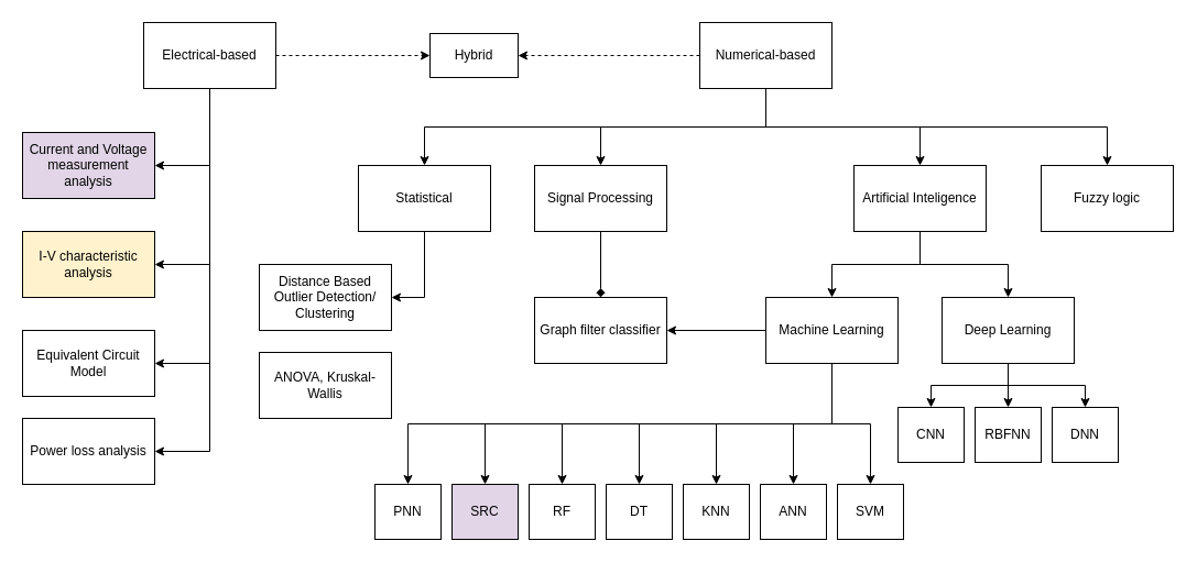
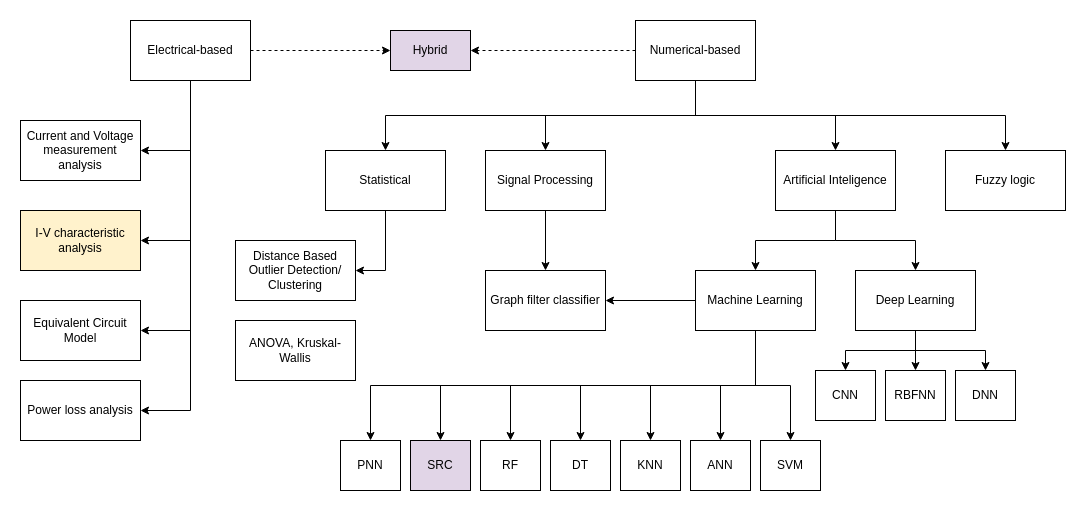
  <mxCell id="0" />
  <mxCell id="1" parent="0" />
  <mxCell id="2" style="edgeStyle=orthogonalEdgeStyle;rounded=0;orthogonalLoop=1;jettySize=auto;html=1;exitX=0.5;exitY=1;exitDx=0;exitDy=0;entryX=0.5;entryY=0;entryDx=0;entryDy=0;" edge="1" parent="1" source="7" target="16"><mxGeometry relative="1" as="geometry" /></mxCell>
  <mxCell id="3" style="edgeStyle=orthogonalEdgeStyle;rounded=0;orthogonalLoop=1;jettySize=auto;html=1;exitX=0.5;exitY=1;exitDx=0;exitDy=0;entryX=0.5;entryY=0;entryDx=0;entryDy=0;" edge="1" parent="1" source="7" target="35"><mxGeometry relative="1" as="geometry" /></mxCell>
  <mxCell id="4" style="edgeStyle=orthogonalEdgeStyle;rounded=0;orthogonalLoop=1;jettySize=auto;html=1;exitX=0.5;exitY=1;exitDx=0;exitDy=0;entryX=0.5;entryY=0;entryDx=0;entryDy=0;" edge="1" parent="1" source="7" target="33"><mxGeometry relative="1" as="geometry" /></mxCell>
  <mxCell id="5" style="edgeStyle=orthogonalEdgeStyle;rounded=0;orthogonalLoop=1;jettySize=auto;html=1;exitX=0.5;exitY=1;exitDx=0;exitDy=0;entryX=0.5;entryY=0;entryDx=0;entryDy=0;" edge="1" parent="1" source="7" target="50"><mxGeometry relative="1" as="geometry" /></mxCell>
  <mxCell id="6" style="edgeStyle=orthogonalEdgeStyle;rounded=0;orthogonalLoop=1;jettySize=auto;html=1;exitX=0;exitY=0.5;exitDx=0;exitDy=0;entryX=1;entryY=0.5;entryDx=0;entryDy=0;dashed=1;" edge="1" parent="1" source="7" target="51"><mxGeometry relative="1" as="geometry" /></mxCell>
  <mxCell id="7" value="Numerical-based" style="rounded=0;whiteSpace=wrap;html=1;" parent="1" vertex="1"><mxGeometry x="635" y="20" width="120" height="60" as="geometry" /></mxCell>
  <mxCell id="8" style="edgeStyle=orthogonalEdgeStyle;rounded=0;orthogonalLoop=1;jettySize=auto;html=1;exitX=0.5;exitY=1;exitDx=0;exitDy=0;entryX=1;entryY=0.5;entryDx=0;entryDy=0;" edge="1" parent="1" source="13" target="30"><mxGeometry relative="1" as="geometry" /></mxCell>
  <mxCell id="9" style="edgeStyle=orthogonalEdgeStyle;rounded=0;orthogonalLoop=1;jettySize=auto;html=1;exitX=0.5;exitY=1;exitDx=0;exitDy=0;entryX=1;entryY=0.5;entryDx=0;entryDy=0;" edge="1" parent="1" source="13" target="31"><mxGeometry relative="1" as="geometry" /></mxCell>
  <mxCell id="10" style="edgeStyle=orthogonalEdgeStyle;rounded=0;orthogonalLoop=1;jettySize=auto;html=1;exitX=0.5;exitY=1;exitDx=0;exitDy=0;entryX=1;entryY=0.5;entryDx=0;entryDy=0;" edge="1" parent="1" source="13" target="44"><mxGeometry relative="1" as="geometry" /></mxCell>
  <mxCell id="11" style="edgeStyle=orthogonalEdgeStyle;rounded=0;orthogonalLoop=1;jettySize=auto;html=1;exitX=0.5;exitY=1;exitDx=0;exitDy=0;entryX=1;entryY=0.5;entryDx=0;entryDy=0;" edge="1" parent="1" source="13" target="48"><mxGeometry relative="1" as="geometry" /></mxCell>
  <mxCell id="12" style="edgeStyle=orthogonalEdgeStyle;rounded=0;orthogonalLoop=1;jettySize=auto;html=1;exitX=1;exitY=0.5;exitDx=0;exitDy=0;entryX=0;entryY=0.5;entryDx=0;entryDy=0;dashed=1;" edge="1" parent="1" source="13" target="51"><mxGeometry relative="1" as="geometry" /></mxCell>
  <mxCell id="13" value="Electrical-based" style="rounded=0;whiteSpace=wrap;html=1;" vertex="1" parent="1"><mxGeometry x="130" y="20" width="120" height="60" as="geometry" /></mxCell>
  <mxCell id="14" style="edgeStyle=orthogonalEdgeStyle;rounded=0;orthogonalLoop=1;jettySize=auto;html=1;exitX=0.5;exitY=1;exitDx=0;exitDy=0;entryX=0.5;entryY=0;entryDx=0;entryDy=0;" edge="1" parent="1" source="16" target="25"><mxGeometry relative="1" as="geometry" /></mxCell>
  <mxCell id="15" style="edgeStyle=orthogonalEdgeStyle;rounded=0;orthogonalLoop=1;jettySize=auto;html=1;exitX=0.5;exitY=1;exitDx=0;exitDy=0;entryX=0.5;entryY=0;entryDx=0;entryDy=0;" edge="1" parent="1" source="16" target="29"><mxGeometry relative="1" as="geometry" /></mxCell>
  <mxCell id="16" value="Artificial Inteligence" style="rounded=0;whiteSpace=wrap;html=1;" vertex="1" parent="1"><mxGeometry x="775" y="150" width="120" height="60" as="geometry" /></mxCell>
  <mxCell id="17" style="edgeStyle=orthogonalEdgeStyle;rounded=0;orthogonalLoop=1;jettySize=auto;html=1;exitX=0.5;exitY=1;exitDx=0;exitDy=0;entryX=0.5;entryY=0;entryDx=0;entryDy=0;" edge="1" parent="1" source="25" target="43"><mxGeometry relative="1" as="geometry" /></mxCell>
  <mxCell id="18" style="edgeStyle=orthogonalEdgeStyle;rounded=0;orthogonalLoop=1;jettySize=auto;html=1;exitX=0.5;exitY=1;exitDx=0;exitDy=0;entryX=0.5;entryY=0;entryDx=0;entryDy=0;" edge="1" parent="1" source="25" target="47"><mxGeometry relative="1" as="geometry" /></mxCell>
  <mxCell id="19" style="edgeStyle=orthogonalEdgeStyle;rounded=0;orthogonalLoop=1;jettySize=auto;html=1;exitX=0.5;exitY=1;exitDx=0;exitDy=0;entryX=0.5;entryY=0;entryDx=0;entryDy=0;" edge="1" parent="1" source="25" target="46"><mxGeometry relative="1" as="geometry" /></mxCell>
  <mxCell id="20" style="edgeStyle=orthogonalEdgeStyle;rounded=0;orthogonalLoop=1;jettySize=auto;html=1;exitX=0.5;exitY=1;exitDx=0;exitDy=0;entryX=0.5;entryY=0;entryDx=0;entryDy=0;" edge="1" parent="1" source="25" target="37"><mxGeometry relative="1" as="geometry" /></mxCell>
  <mxCell id="21" style="edgeStyle=orthogonalEdgeStyle;rounded=0;orthogonalLoop=1;jettySize=auto;html=1;exitX=0.5;exitY=1;exitDx=0;exitDy=0;entryX=0.5;entryY=0;entryDx=0;entryDy=0;" edge="1" parent="1" source="25" target="38"><mxGeometry relative="1" as="geometry" /></mxCell>
  <mxCell id="22" style="edgeStyle=orthogonalEdgeStyle;rounded=0;orthogonalLoop=1;jettySize=auto;html=1;exitX=0.5;exitY=1;exitDx=0;exitDy=0;entryX=0.5;entryY=0;entryDx=0;entryDy=0;" edge="1" parent="1" source="25" target="45"><mxGeometry relative="1" as="geometry" /></mxCell>
  <mxCell id="23" style="edgeStyle=orthogonalEdgeStyle;rounded=0;orthogonalLoop=1;jettySize=auto;html=1;exitX=0.5;exitY=1;exitDx=0;exitDy=0;entryX=0.5;entryY=0;entryDx=0;entryDy=0;" edge="1" parent="1" source="25" target="52"><mxGeometry relative="1" as="geometry" /></mxCell>
  <mxCell id="24" style="edgeStyle=orthogonalEdgeStyle;rounded=0;orthogonalLoop=1;jettySize=auto;html=1;exitX=0;exitY=0.5;exitDx=0;exitDy=0;entryX=1;entryY=0.5;entryDx=0;entryDy=0;" edge="1" parent="1" source="25" target="36"><mxGeometry relative="1" as="geometry" /></mxCell>
  <mxCell id="25" value="Machine Learning" style="rounded=0;whiteSpace=wrap;html=1;" vertex="1" parent="1"><mxGeometry x="695" y="270" width="120" height="60" as="geometry" /></mxCell>
  <mxCell id="26" style="edgeStyle=orthogonalEdgeStyle;rounded=0;orthogonalLoop=1;jettySize=auto;html=1;exitX=0.5;exitY=1;exitDx=0;exitDy=0;entryX=0.5;entryY=0;entryDx=0;entryDy=0;" edge="1" parent="1" source="29" target="39"><mxGeometry relative="1" as="geometry" /></mxCell>
  <mxCell id="27" style="edgeStyle=orthogonalEdgeStyle;rounded=0;orthogonalLoop=1;jettySize=auto;html=1;exitX=0.5;exitY=1;exitDx=0;exitDy=0;entryX=0.5;entryY=0;entryDx=0;entryDy=0;" edge="1" parent="1" source="29" target="40"><mxGeometry relative="1" as="geometry" /></mxCell>
  <mxCell id="28" style="edgeStyle=orthogonalEdgeStyle;rounded=0;orthogonalLoop=1;jettySize=auto;html=1;exitX=0.5;exitY=1;exitDx=0;exitDy=0;entryX=0.5;entryY=0;entryDx=0;entryDy=0;" edge="1" parent="1" source="29" target="41"><mxGeometry relative="1" as="geometry" /></mxCell>
  <mxCell id="29" value="Deep Learning" style="rounded=0;whiteSpace=wrap;html=1;" vertex="1" parent="1"><mxGeometry x="855" y="270" width="120" height="60" as="geometry" /></mxCell>
  <mxCell id="30" value="I-V characteristic analysis" style="rounded=0;whiteSpace=wrap;html=1;fillColor=#fff2cc;" vertex="1" parent="1"><mxGeometry x="20" y="210" width="120" height="60" as="geometry" /></mxCell>
- <mxCell id="31" value="Current and Voltage measurement analysis" style="rounded=0;whiteSpace=wrap;html=1;fillColor=#e1d5e7;" vertex="1" parent="1"><mxGeometry x="20" y="120" width="120" height="60" as="geometry" /></mxCell>
+ <mxCell id="31" value="Current and Voltage measurement analysis" style="rounded=0;whiteSpace=wrap;html=1;" vertex="1" parent="1"><mxGeometry x="20" y="120" width="120" height="60" as="geometry" /></mxCell>
  <mxCell id="32" style="edgeStyle=orthogonalEdgeStyle;rounded=0;orthogonalLoop=1;jettySize=auto;html=1;exitX=0.5;exitY=1;exitDx=0;exitDy=0;entryX=1;entryY=0.5;entryDx=0;entryDy=0;" edge="1" parent="1" source="33" target="42"><mxGeometry relative="1" as="geometry" /></mxCell>
  <mxCell id="33" value="Statistical" style="rounded=0;whiteSpace=wrap;html=1;" vertex="1" parent="1"><mxGeometry x="325" y="150" width="120" height="60" as="geometry" /></mxCell>
- <mxCell id="34" style="edgeStyle=orthogonalEdgeStyle;rounded=0;orthogonalLoop=1;jettySize=auto;html=1;exitX=0.5;exitY=1;exitDx=0;exitDy=0;entryX=0.5;entryY=0;entryDx=0;entryDy=0;endArrow=diamond;" edge="1" parent="1" source="35" target="36"><mxGeometry relative="1" as="geometry" /></mxCell>
+ <mxCell id="34" style="edgeStyle=orthogonalEdgeStyle;rounded=0;orthogonalLoop=1;jettySize=auto;html=1;exitX=0.5;exitY=1;exitDx=0;exitDy=0;entryX=0.5;entryY=0;entryDx=0;entryDy=0;" edge="1" parent="1" source="35" target="36"><mxGeometry relative="1" as="geometry" /></mxCell>
  <mxCell id="35" value="Signal Processing" style="rounded=0;whiteSpace=wrap;html=1;" vertex="1" parent="1"><mxGeometry x="485" y="150" width="120" height="60" as="geometry" /></mxCell>
  <mxCell id="36" value="Graph filter classifier" style="rounded=0;whiteSpace=wrap;html=1;" vertex="1" parent="1"><mxGeometry x="485" y="270" width="120" height="60" as="geometry" /></mxCell>
  <mxCell id="37" value="KNN" style="rounded=0;whiteSpace=wrap;html=1;" vertex="1" parent="1"><mxGeometry x="620" y="440" width="60" height="50" as="geometry" /></mxCell>
  <mxCell id="38" value="ANN" style="rounded=0;whiteSpace=wrap;html=1;" vertex="1" parent="1"><mxGeometry x="690" y="440" width="60" height="50" as="geometry" /></mxCell>
  <mxCell id="39" value="CNN" style="rounded=0;whiteSpace=wrap;html=1;" vertex="1" parent="1"><mxGeometry x="815" y="370" width="60" height="50" as="geometry" /></mxCell>
  <mxCell id="40" value="RBFNN" style="rounded=0;whiteSpace=wrap;html=1;" vertex="1" parent="1"><mxGeometry x="885" y="370" width="60" height="50" as="geometry" /></mxCell>
  <mxCell id="41" value="DNN" style="rounded=0;whiteSpace=wrap;html=1;" vertex="1" parent="1"><mxGeometry x="955" y="370" width="60" height="50" as="geometry" /></mxCell>
  <mxCell id="42" value="Distance Based Outlier Detection/ Clustering" style="rounded=0;whiteSpace=wrap;html=1;" vertex="1" parent="1"><mxGeometry x="235" y="240" width="120" height="60" as="geometry" /></mxCell>
  <mxCell id="43" value="SRC" style="rounded=0;whiteSpace=wrap;html=1;fillColor=#e1d5e7;" vertex="1" parent="1"><mxGeometry x="410" y="440" width="60" height="50" as="geometry" /></mxCell>
  <mxCell id="44" value="Power loss analysis" style="rounded=0;whiteSpace=wrap;html=1;" vertex="1" parent="1"><mxGeometry x="20" y="380" width="120" height="60" as="geometry" /></mxCell>
  <mxCell id="45" value="SVM" style="rounded=0;whiteSpace=wrap;html=1;" vertex="1" parent="1"><mxGeometry x="760" y="440" width="60" height="50" as="geometry" /></mxCell>
  <mxCell id="46" value="DT" style="rounded=0;whiteSpace=wrap;html=1;" vertex="1" parent="1"><mxGeometry x="550" y="440" width="60" height="50" as="geometry" /></mxCell>
  <mxCell id="47" value="RF" style="rounded=0;whiteSpace=wrap;html=1;" vertex="1" parent="1"><mxGeometry x="480" y="440" width="60" height="50" as="geometry" /></mxCell>
  <mxCell id="48" value="Equivalent Circuit Model" style="rounded=0;whiteSpace=wrap;html=1;" vertex="1" parent="1"><mxGeometry x="20" y="300" width="120" height="60" as="geometry" /></mxCell>
  <mxCell id="49" value="ANOVA, Kruskal-Wallis" style="rounded=0;whiteSpace=wrap;html=1;" vertex="1" parent="1"><mxGeometry x="235" y="320" width="120" height="60" as="geometry" /></mxCell>
  <mxCell id="50" value="Fuzzy logic" style="rounded=0;whiteSpace=wrap;html=1;" vertex="1" parent="1"><mxGeometry x="945" y="150" width="120" height="60" as="geometry" /></mxCell>
- <mxCell id="51" value="Hybrid" style="rounded=0;whiteSpace=wrap;html=1;" vertex="1" parent="1"><mxGeometry x="390" y="30" width="80" height="40" as="geometry" /></mxCell>
+ <mxCell id="51" value="Hybrid" style="rounded=0;whiteSpace=wrap;html=1;fillColor=#e1d5e7;" vertex="1" parent="1"><mxGeometry x="390" y="30" width="80" height="40" as="geometry" /></mxCell>
  <mxCell id="52" value="PNN" style="rounded=0;whiteSpace=wrap;html=1;" vertex="1" parent="1"><mxGeometry x="340" y="440" width="60" height="50" as="geometry" /></mxCell>
